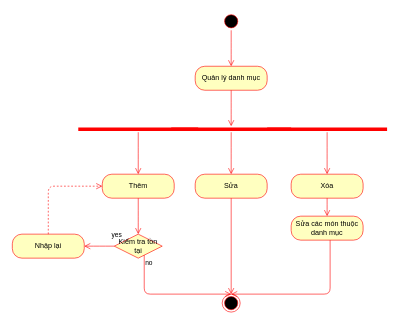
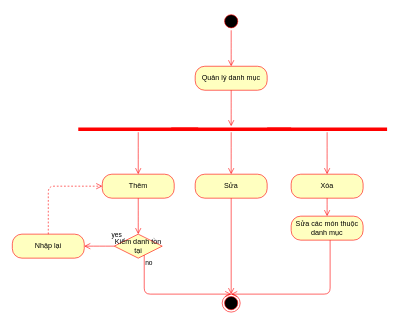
  <mxCell id="0" />
  <mxCell id="1" parent="0" />
  <mxCell id="2" value="" style="ellipse;html=1;shape=startState;fillColor=#000000;strokeColor=#ff0000;" vertex="1" parent="1"><mxGeometry x="370" y="20" width="30" height="30" as="geometry" /></mxCell>
  <mxCell id="3" value="" style="edgeStyle=orthogonalEdgeStyle;html=1;verticalAlign=bottom;endArrow=open;endSize=8;strokeColor=#ff0000;" edge="1" source="2" parent="1"><mxGeometry relative="1" as="geometry"><mxPoint x="385" y="110" as="targetPoint" /></mxGeometry></mxCell>
  <mxCell id="4" value="Quản lý danh mục" style="rounded=1;whiteSpace=wrap;html=1;arcSize=40;fontColor=#000000;fillColor=#ffffc0;strokeColor=#ff0000;" vertex="1" parent="1"><mxGeometry x="325" y="110" width="120" height="40" as="geometry" /></mxCell>
  <mxCell id="5" value="" style="edgeStyle=orthogonalEdgeStyle;html=1;verticalAlign=bottom;endArrow=open;endSize=8;strokeColor=#ff0000;" edge="1" source="4" parent="1"><mxGeometry relative="1" as="geometry"><mxPoint x="385" y="210" as="targetPoint" /></mxGeometry></mxCell>
  <mxCell id="6" value="" style="shape=line;html=1;strokeWidth=6;strokeColor=#ff0000;" vertex="1" parent="1"><mxGeometry x="285" y="210" width="200" height="10" as="geometry" /></mxCell>
  <mxCell id="7" value="" style="edgeStyle=orthogonalEdgeStyle;html=1;verticalAlign=bottom;endArrow=open;endSize=8;strokeColor=#ff0000;" edge="1" source="6" parent="1"><mxGeometry relative="1" as="geometry"><mxPoint x="385" y="290" as="targetPoint" /></mxGeometry></mxCell>
  <mxCell id="8" value="" style="shape=line;html=1;strokeWidth=6;strokeColor=#ff0000;" vertex="1" parent="1"><mxGeometry x="130" y="210" width="200" height="10" as="geometry" /></mxCell>
  <mxCell id="9" value="" style="edgeStyle=orthogonalEdgeStyle;html=1;verticalAlign=bottom;endArrow=open;endSize=8;strokeColor=#ff0000;" edge="1" source="8" parent="1"><mxGeometry relative="1" as="geometry"><mxPoint x="230" y="290" as="targetPoint" /></mxGeometry></mxCell>
  <mxCell id="10" value="" style="shape=line;html=1;strokeWidth=6;strokeColor=#ff0000;" vertex="1" parent="1"><mxGeometry x="445" y="210" width="200" height="10" as="geometry" /></mxCell>
  <mxCell id="11" value="" style="edgeStyle=orthogonalEdgeStyle;html=1;verticalAlign=bottom;endArrow=open;endSize=8;strokeColor=#ff0000;" edge="1" source="10" parent="1"><mxGeometry relative="1" as="geometry"><mxPoint x="545" y="290" as="targetPoint" /></mxGeometry></mxCell>
  <mxCell id="12" value="Thêm" style="rounded=1;whiteSpace=wrap;html=1;arcSize=40;fontColor=#000000;fillColor=#ffffc0;strokeColor=#ff0000;" vertex="1" parent="1"><mxGeometry x="170" y="290" width="120" height="40" as="geometry" /></mxCell>
  <mxCell id="13" value="" style="edgeStyle=orthogonalEdgeStyle;html=1;verticalAlign=bottom;endArrow=open;endSize=8;strokeColor=#ff0000;" edge="1" source="12" parent="1"><mxGeometry relative="1" as="geometry"><mxPoint x="230" y="390" as="targetPoint" /></mxGeometry></mxCell>
  <mxCell id="14" value="Sửa" style="rounded=1;whiteSpace=wrap;html=1;arcSize=40;fontColor=#000000;fillColor=#ffffc0;strokeColor=#ff0000;" vertex="1" parent="1"><mxGeometry x="325" y="290" width="120" height="40" as="geometry" /></mxCell>
  <mxCell id="15" value="" style="edgeStyle=orthogonalEdgeStyle;html=1;verticalAlign=bottom;endArrow=open;endSize=8;strokeColor=#ff0000;entryX=0.5;entryY=0;entryDx=0;entryDy=0;" edge="1" source="14" parent="1" target="23"><mxGeometry relative="1" as="geometry"><mxPoint x="385" y="390" as="targetPoint" /></mxGeometry></mxCell>
  <mxCell id="16" value="Xóa" style="rounded=1;whiteSpace=wrap;html=1;arcSize=40;fontColor=#000000;fillColor=#ffffc0;strokeColor=#ff0000;" vertex="1" parent="1"><mxGeometry x="485" y="290" width="120" height="40" as="geometry" /></mxCell>
  <mxCell id="17" value="" style="edgeStyle=orthogonalEdgeStyle;html=1;verticalAlign=bottom;endArrow=open;endSize=8;strokeColor=#ff0000;exitX=0.5;exitY=1;exitDx=0;exitDy=0;" edge="1" source="16" parent="1"><mxGeometry relative="1" as="geometry"><mxPoint x="545" y="360" as="targetPoint" /><Array as="points"><mxPoint x="545" y="350" /><mxPoint x="545" y="350" /></Array></mxGeometry></mxCell>
- <mxCell id="18" value="Kiểm tra tồn tại" style="rhombus;whiteSpace=wrap;html=1;fillColor=#ffffc0;strokeColor=#ff0000;" vertex="1" parent="1"><mxGeometry x="190" y="390" width="80" height="40" as="geometry" /></mxCell>
+ <mxCell id="18" value="Kiểm danh tồn tại" style="rhombus;whiteSpace=wrap;html=1;fillColor=#ffffc0;strokeColor=#ff0000;" vertex="1" parent="1"><mxGeometry x="190" y="390" width="80" height="40" as="geometry" /></mxCell>
  <mxCell id="19" value="yes" style="edgeStyle=orthogonalEdgeStyle;html=1;align=left;verticalAlign=bottom;endArrow=open;endSize=8;strokeColor=#ff0000;" edge="1" source="18" parent="1"><mxGeometry x="-0.778" y="-10" relative="1" as="geometry"><mxPoint x="140" y="410" as="targetPoint" /><mxPoint as="offset" /></mxGeometry></mxCell>
  <mxCell id="20" value="no" style="edgeStyle=orthogonalEdgeStyle;html=1;align=left;verticalAlign=top;endArrow=open;endSize=8;strokeColor=#ff0000;entryX=0.5;entryY=0;entryDx=0;entryDy=0;" edge="1" source="18" parent="1" target="23"><mxGeometry x="-1" relative="1" as="geometry"><mxPoint x="230" y="490" as="targetPoint" /><Array as="points"><mxPoint x="240" y="490" /></Array></mxGeometry></mxCell>
  <mxCell id="21" value="Nhập lại" style="rounded=1;whiteSpace=wrap;html=1;arcSize=40;fontColor=#000000;fillColor=#ffffc0;strokeColor=#ff0000;" vertex="1" parent="1"><mxGeometry x="20" y="390" width="120" height="40" as="geometry" /></mxCell>
  <mxCell id="22" value="" style="edgeStyle=orthogonalEdgeStyle;html=1;verticalAlign=bottom;endArrow=open;endSize=8;strokeColor=#ff0000;entryX=0;entryY=0.5;entryDx=0;entryDy=0;dashed=1;" edge="1" source="21" parent="1" target="12"><mxGeometry relative="1" as="geometry"><mxPoint x="80" y="490" as="targetPoint" /><Array as="points"><mxPoint x="80" y="310" /></Array></mxGeometry></mxCell>
  <mxCell id="23" value="" style="ellipse;html=1;shape=endState;fillColor=#000000;strokeColor=#ff0000;" vertex="1" parent="1"><mxGeometry x="370" y="490" width="30" height="30" as="geometry" /></mxCell>
  <mxCell id="24" value="Sửa các món thuộc danh mục" style="rounded=1;whiteSpace=wrap;html=1;arcSize=40;fontColor=#000000;fillColor=#ffffc0;strokeColor=#ff0000;" vertex="1" parent="1"><mxGeometry x="485" y="360" width="120" height="40" as="geometry" /></mxCell>
  <mxCell id="25" value="" style="edgeStyle=orthogonalEdgeStyle;html=1;verticalAlign=bottom;endArrow=open;endSize=8;strokeColor=#ff0000;entryX=0.5;entryY=0;entryDx=0;entryDy=0;" edge="1" source="24" parent="1" target="23"><mxGeometry relative="1" as="geometry"><mxPoint x="545" y="460" as="targetPoint" /><Array as="points"><mxPoint x="550" y="490" /></Array></mxGeometry></mxCell>
